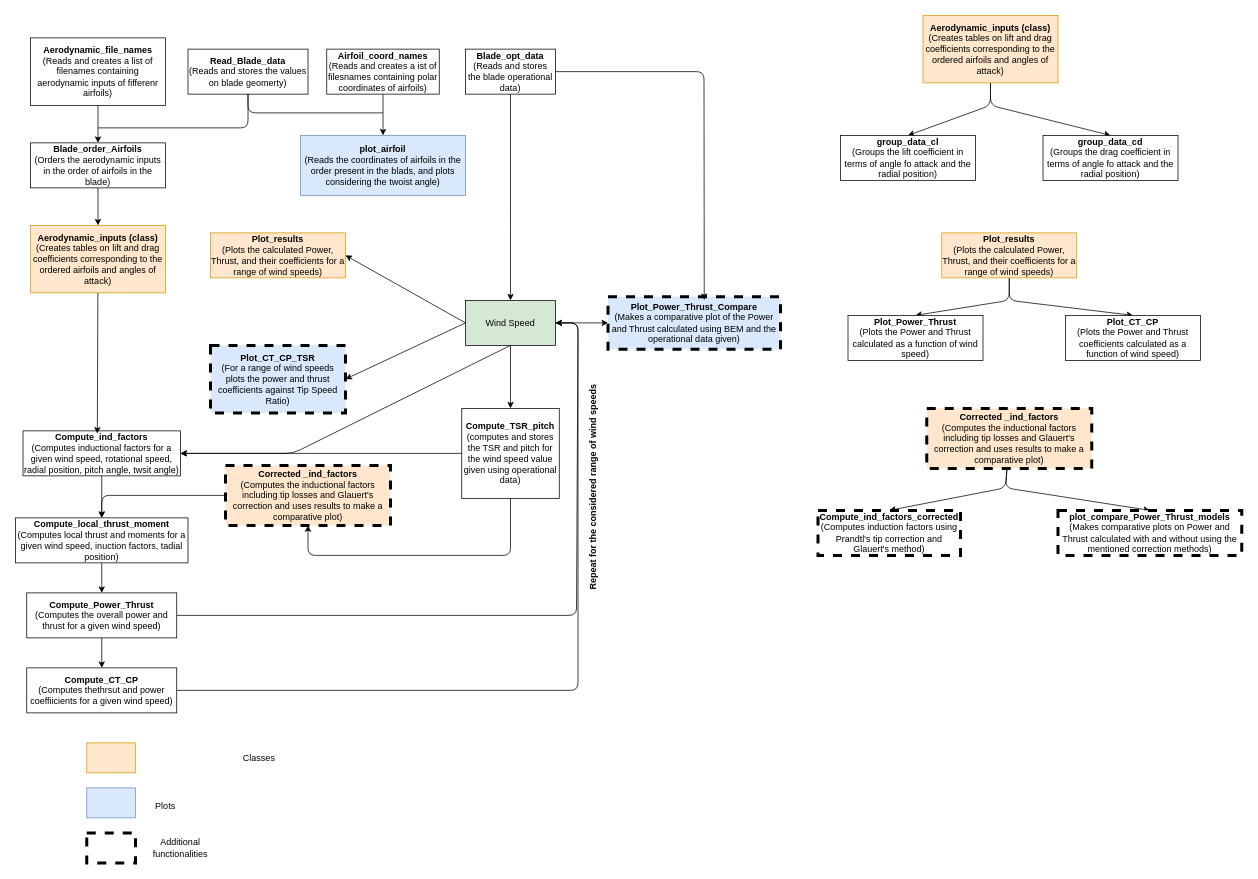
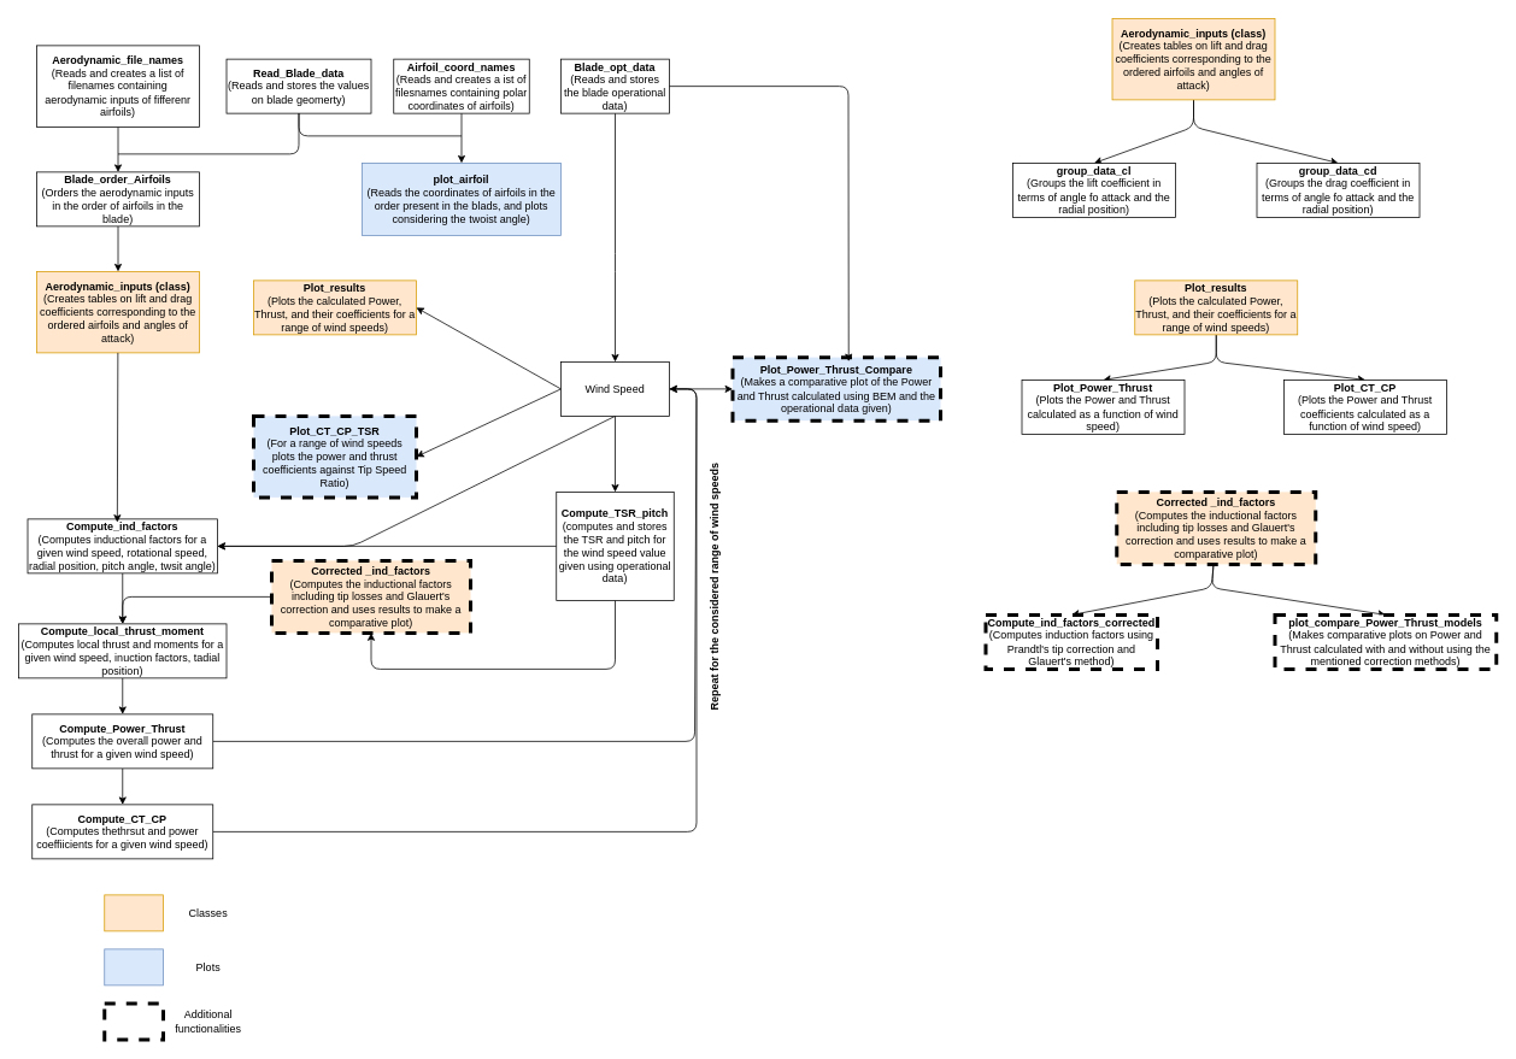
  <mxCell id="0" />
  <mxCell id="1" parent="0" />
  <mxCell id="2" style="edgeStyle=none;html=1;exitX=0.5;exitY=1;exitDx=0;exitDy=0;" parent="1" source="3" target="6" edge="1"><mxGeometry relative="1" as="geometry" /></mxCell>
  <mxCell id="3" value="&lt;b&gt;Aerodynamic_file_names&lt;/b&gt;&lt;div&gt;(Reads and creates a list of filenames containing aerodynamic inputs of fifferenr airfoils)&lt;/div&gt;" style="rounded=0;whiteSpace=wrap;html=1;" parent="1" vertex="1"><mxGeometry x="40" y="50" width="180" height="90" as="geometry" /></mxCell>
  <mxCell id="4" value="&lt;b&gt;Read_Blade_data&lt;/b&gt;&lt;br&gt;(Reads and stores the values on blade geomerty)" style="rounded=0;whiteSpace=wrap;html=1;" parent="1" vertex="1"><mxGeometry x="250" y="65" width="160" height="60" as="geometry" /></mxCell>
  <mxCell id="5" style="edgeStyle=none;html=1;exitX=0.5;exitY=1;exitDx=0;exitDy=0;" parent="1" source="6" target="7" edge="1"><mxGeometry relative="1" as="geometry" /></mxCell>
  <mxCell id="6" value="&lt;b&gt;Blade_order_Airfoils&lt;br&gt;&lt;/b&gt;(Orders the aerodynamic inputs in the order of airfoils in the blade)" style="rounded=0;whiteSpace=wrap;html=1;" parent="1" vertex="1"><mxGeometry x="40" y="190" width="180" height="60" as="geometry" /></mxCell>
  <mxCell id="7" value="&lt;b&gt;Aerodynamic_inputs (class)&lt;/b&gt;&lt;div&gt;(Creates tables on lift and drag coefficients corresponding to the ordered airfoils and angles of attack)&lt;/div&gt;" style="rounded=0;whiteSpace=wrap;html=1;fillColor=#ffe6cc;strokeColor=#d79b00;" parent="1" vertex="1"><mxGeometry x="40" y="300" width="180" height="90" as="geometry" /></mxCell>
  <mxCell id="8" style="edgeStyle=none;html=1;exitX=0.5;exitY=1;exitDx=0;exitDy=0;entryX=0.5;entryY=0;entryDx=0;entryDy=0;" parent="1" source="9" target="10" edge="1"><mxGeometry relative="1" as="geometry" /></mxCell>
  <mxCell id="9" value="&lt;b&gt;Airfoil_coord_names&lt;/b&gt;&lt;div&gt;(Reads and creates a ist of filesnames containing polar coordinates of airfoils)&lt;/div&gt;" style="rounded=0;whiteSpace=wrap;html=1;" parent="1" vertex="1"><mxGeometry x="435" y="65" width="150" height="60" as="geometry" /></mxCell>
  <mxCell id="10" value="&lt;b&gt;plot_airfoil&lt;/b&gt;&lt;div&gt;(Reads the coordinates of airfoils in the order present in the blads, and plots considering the twoist angle)&lt;/div&gt;" style="rounded=0;whiteSpace=wrap;html=1;fillColor=#dae8fc;strokeColor=#6c8ebf;" parent="1" vertex="1"><mxGeometry x="400" y="180" width="220" height="80" as="geometry" /></mxCell>
  <mxCell id="11" style="edgeStyle=none;html=1;exitX=0.5;exitY=1;exitDx=0;exitDy=0;entryX=0.5;entryY=0;entryDx=0;entryDy=0;" parent="1" source="31" target="16" edge="1"><mxGeometry relative="1" as="geometry" /></mxCell>
  <mxCell id="12" style="edgeStyle=none;html=1;entryX=0.5;entryY=0;entryDx=0;entryDy=0;" parent="1" source="13" target="31" edge="1"><mxGeometry relative="1" as="geometry"><Array as="points"><mxPoint x="680" y="290" /></Array></mxGeometry></mxCell>
  <mxCell id="13" value="&lt;b&gt;Blade_opt_data&lt;/b&gt;&lt;div&gt;(Reads and stores the blade operational data)&lt;/div&gt;" style="rounded=0;whiteSpace=wrap;html=1;" parent="1" vertex="1"><mxGeometry x="620" y="65" width="120" height="60" as="geometry" /></mxCell>
  <mxCell id="14" style="edgeStyle=none;html=1;entryX=1;entryY=0.5;entryDx=0;entryDy=0;" parent="1" source="16" target="18" edge="1"><mxGeometry relative="1" as="geometry" /></mxCell>
  <mxCell id="15" style="edgeStyle=none;html=1;exitX=0.5;exitY=1;exitDx=0;exitDy=0;entryX=0.5;entryY=1;entryDx=0;entryDy=0;" parent="1" source="16" target="39" edge="1"><mxGeometry relative="1" as="geometry"><Array as="points"><mxPoint x="680" y="740" /><mxPoint x="410" y="740" /></Array></mxGeometry></mxCell>
  <mxCell id="16" value="&lt;b&gt;Compute_TSR_pitch&lt;/b&gt;&lt;div&gt;(computes and stores the TSR and pitch for the wind speed value given using operational data)&lt;/div&gt;" style="rounded=0;whiteSpace=wrap;html=1;" parent="1" vertex="1"><mxGeometry x="615" y="544" width="130" height="120" as="geometry" /></mxCell>
  <mxCell id="17" value="" style="edgeStyle=none;html=1;" parent="1" source="18" target="20" edge="1"><mxGeometry relative="1" as="geometry" /></mxCell>
  <mxCell id="18" value="&lt;b&gt;Compute_ind_factors&lt;/b&gt;&lt;div&gt;(Computes inductional factors for a given wind speed, rotational speed, radial position, pitch angle, twsit angle)&lt;/div&gt;" style="rounded=0;whiteSpace=wrap;html=1;" parent="1" vertex="1"><mxGeometry x="30" y="574" width="210" height="60" as="geometry" /></mxCell>
  <mxCell id="19" value="" style="edgeStyle=none;html=1;" parent="1" source="20" target="23" edge="1"><mxGeometry relative="1" as="geometry" /></mxCell>
  <mxCell id="20" value="&lt;b&gt;Compute_local_thrust_moment&lt;/b&gt;&lt;div&gt;(Computes local thrust and moments for a given wind speed, inuction factors, tadial position)&lt;/div&gt;" style="rounded=0;whiteSpace=wrap;html=1;" parent="1" vertex="1"><mxGeometry x="20" y="690" width="230" height="60" as="geometry" /></mxCell>
  <mxCell id="21" style="edgeStyle=none;html=1;exitX=1;exitY=0.5;exitDx=0;exitDy=0;entryX=1;entryY=0.5;entryDx=0;entryDy=0;" parent="1" source="23" target="31" edge="1"><mxGeometry relative="1" as="geometry"><mxPoint x="827.5" y="410" as="targetPoint" /><mxPoint x="322.5" y="800" as="sourcePoint" /><Array as="points"><mxPoint x="768" y="820" /><mxPoint x="770" y="430" /></Array></mxGeometry></mxCell>
  <mxCell id="22" style="edgeStyle=none;html=1;exitX=0.5;exitY=1;exitDx=0;exitDy=0;" parent="1" source="23" target="35" edge="1"><mxGeometry relative="1" as="geometry" /></mxCell>
  <mxCell id="23" value="&lt;b&gt;Compute_Power_Thrust&lt;/b&gt;&lt;br&gt;(Computes the overall power and thrust for a given wind speed)" style="rounded=0;whiteSpace=wrap;html=1;" parent="1" vertex="1"><mxGeometry x="35" y="790" width="200" height="60" as="geometry" /></mxCell>
  <mxCell id="24" value="Plot_results&lt;div&gt;&lt;span style=&quot;font-weight: normal;&quot;&gt;(Plots the calculated Power, Thrust, and their coefficients for a range of wind speeds)&lt;/span&gt;&lt;/div&gt;" style="rounded=0;whiteSpace=wrap;html=1;fontStyle=1;fillColor=#ffe6cc;strokeColor=#d79b00;" parent="1" vertex="1"><mxGeometry x="280" y="310" width="180" height="60" as="geometry" /></mxCell>
  <mxCell id="25" value="" style="endArrow=none;html=1;entryX=0.5;entryY=1;entryDx=0;entryDy=0;" parent="1" target="4" edge="1"><mxGeometry width="50" height="50" relative="1" as="geometry"><mxPoint x="130" y="170" as="sourcePoint" /><mxPoint x="375" y="125" as="targetPoint" /><Array as="points"><mxPoint x="330" y="170" /></Array></mxGeometry></mxCell>
  <mxCell id="26" value="" style="endArrow=none;html=1;exitX=0.5;exitY=1;exitDx=0;exitDy=0;" parent="1" source="4" edge="1"><mxGeometry width="50" height="50" relative="1" as="geometry"><mxPoint x="470" y="180" as="sourcePoint" /><mxPoint x="510" y="150" as="targetPoint" /><Array as="points"><mxPoint x="330" y="150" /></Array></mxGeometry></mxCell>
  <mxCell id="27" style="edgeStyle=none;html=1;entryX=1;entryY=0.5;entryDx=0;entryDy=0;" parent="1" target="18" edge="1"><mxGeometry relative="1" as="geometry"><mxPoint x="680" y="460" as="sourcePoint" /><Array as="points"><mxPoint x="390" y="604" /></Array></mxGeometry></mxCell>
  <mxCell id="28" style="edgeStyle=none;html=1;exitX=0;exitY=0.5;exitDx=0;exitDy=0;entryX=1;entryY=0.5;entryDx=0;entryDy=0;" parent="1" source="31" target="24" edge="1"><mxGeometry relative="1" as="geometry" /></mxCell>
  <mxCell id="29" style="edgeStyle=none;html=1;exitX=0;exitY=0.5;exitDx=0;exitDy=0;entryX=1;entryY=0.5;entryDx=0;entryDy=0;" parent="1" source="31" target="33" edge="1"><mxGeometry relative="1" as="geometry" /></mxCell>
  <mxCell id="30" style="edgeStyle=none;html=1;exitX=1;exitY=0.5;exitDx=0;exitDy=0;entryX=0;entryY=0.5;entryDx=0;entryDy=0;" parent="1" source="31" target="37" edge="1"><mxGeometry relative="1" as="geometry" /></mxCell>
- <mxCell id="31" value="Wind Speed" style="rounded=0;whiteSpace=wrap;html=1;fillColor=#d5e8d4;" parent="1" vertex="1"><mxGeometry x="620" y="400" width="120" height="60" as="geometry" /></mxCell>
+ <mxCell id="31" value="Wind Speed" style="rounded=0;whiteSpace=wrap;html=1;" parent="1" vertex="1"><mxGeometry x="620" y="400" width="120" height="60" as="geometry" /></mxCell>
  <mxCell id="32" style="edgeStyle=none;html=1;entryX=0.472;entryY=0.059;entryDx=0;entryDy=0;entryPerimeter=0;" parent="1" source="7" target="18" edge="1"><mxGeometry relative="1" as="geometry" /></mxCell>
  <mxCell id="33" value="Plot_CT_CP_TSR&lt;div&gt;&lt;span style=&quot;font-weight: normal;&quot;&gt;(For a range of wind speeds plots the power and thrust coefficients against Tip Speed Ratio)&lt;/span&gt;&lt;/div&gt;" style="rounded=0;whiteSpace=wrap;html=1;fontStyle=1;fillColor=#dae8fc;strokeColor=light-dark(#000000,#5C79A3);dashed=1;strokeWidth=4;" parent="1" vertex="1"><mxGeometry x="280" y="460" width="180" height="90" as="geometry" /></mxCell>
  <mxCell id="34" style="edgeStyle=none;html=1;entryX=1;entryY=0.5;entryDx=0;entryDy=0;" parent="1" source="35" target="31" edge="1"><mxGeometry relative="1" as="geometry"><Array as="points"><mxPoint x="770" y="920" /><mxPoint x="770" y="430" /></Array></mxGeometry></mxCell>
  <mxCell id="35" value="&lt;b&gt;Compute_CT_CP&lt;br&gt;&lt;/b&gt;(Computes thethrsut and power coeffiicients for a given wind speed)" style="rounded=0;whiteSpace=wrap;html=1;" parent="1" vertex="1"><mxGeometry x="35" y="890" width="200" height="60" as="geometry" /></mxCell>
  <mxCell id="36" value="Repeat for the considered range of wind speeds" style="text;html=1;align=center;verticalAlign=middle;whiteSpace=wrap;rounded=0;fontStyle=1;rotation=-90;" parent="1" vertex="1"><mxGeometry x="630" y="634" width="320" height="30" as="geometry" /></mxCell>
  <mxCell id="37" value="&lt;b&gt;Plot_Power_Thrust_Compare&lt;/b&gt;&lt;div&gt;(Makes a comparative plot of the Power and Thrust calculated using BEM and the operational data given)&lt;/div&gt;" style="rounded=0;whiteSpace=wrap;html=1;fillColor=#dae8fc;strokeColor=light-dark(#000000, #5c79a3);dashed=1;strokeWidth=4;" parent="1" vertex="1"><mxGeometry x="810" y="395" width="230" height="70" as="geometry" /></mxCell>
  <mxCell id="38" style="edgeStyle=none;html=1;exitX=0;exitY=0.5;exitDx=0;exitDy=0;entryX=0.5;entryY=0;entryDx=0;entryDy=0;" parent="1" source="39" target="20" edge="1"><mxGeometry relative="1" as="geometry"><Array as="points"><mxPoint x="135" y="660" /></Array></mxGeometry></mxCell>
  <mxCell id="39" value="&lt;b&gt;Corrected _ind_factors&lt;/b&gt;&lt;div&gt;(Computes the inductional factors including tip losses and Glauert's correction and uses results to make a comparative plot)&lt;/div&gt;" style="rounded=0;whiteSpace=wrap;html=1;fillColor=#ffe6cc;strokeColor=light-dark(#000000, #996500);gradientColor=none;gradientDirection=radial;shadow=0;dashed=1;strokeWidth=4;" parent="1" vertex="1"><mxGeometry x="300" y="620" width="220" height="80" as="geometry" /></mxCell>
  <mxCell id="40" style="edgeStyle=none;html=1;entryX=0.558;entryY=0.065;entryDx=0;entryDy=0;entryPerimeter=0;" parent="1" source="13" target="37" edge="1"><mxGeometry relative="1" as="geometry"><Array as="points"><mxPoint x="938" y="95" /></Array></mxGeometry></mxCell>
  <mxCell id="41" value="" style="rounded=0;whiteSpace=wrap;html=1;fillColor=#ffe6cc;strokeColor=#d79b00;" parent="1" vertex="1"><mxGeometry x="115" y="990" width="65" height="40" as="geometry" /></mxCell>
  <mxCell id="42" value="" style="rounded=0;whiteSpace=wrap;html=1;fillColor=#dae8fc;strokeColor=#6c8ebf;" parent="1" vertex="1"><mxGeometry x="115" y="1050" width="65" height="40" as="geometry" /></mxCell>
  <mxCell id="43" value="" style="rounded=0;whiteSpace=wrap;html=1;dashed=1;strokeWidth=4;" parent="1" vertex="1"><mxGeometry x="115" y="1110" width="65" height="40" as="geometry" /></mxCell>
- <mxCell id="44" value="Classes" style="text;html=1;align=center;verticalAlign=middle;whiteSpace=wrap;rounded=0;" parent="1" vertex="1"><mxGeometry x="315" y="995" width="60" height="30" as="geometry" /></mxCell>
- <mxCell id="45" value="Plots" style="text;html=1;align=center;verticalAlign=middle;whiteSpace=wrap;rounded=0;" parent="1" vertex="1"><mxGeometry x="190" y="1060" width="60" height="30" as="geometry" /></mxCell>
- <mxCell id="46" value="Additional functionalities" style="text;html=1;align=center;verticalAlign=middle;whiteSpace=wrap;rounded=0;" parent="1" vertex="1"><mxGeometry x="200" y="1115" width="80" height="30" as="geometry" /></mxCell>
+ <mxCell id="44" value="Classes" style="text;html=1;align=center;verticalAlign=middle;whiteSpace=wrap;rounded=0;" parent="1" vertex="1"><mxGeometry x="200" y="995" width="60" height="30" as="geometry" /></mxCell>
+ <mxCell id="45" value="Plots" style="text;html=1;align=center;verticalAlign=middle;whiteSpace=wrap;rounded=0;" parent="1" vertex="1"><mxGeometry x="200" y="1055" width="60" height="30" as="geometry" /></mxCell>
+ <mxCell id="46" value="Additional functionalities" style="text;html=1;align=center;verticalAlign=middle;whiteSpace=wrap;rounded=0;" parent="1" vertex="1"><mxGeometry x="190" y="1115" width="80" height="30" as="geometry" /></mxCell>
  <mxCell id="47" style="edgeStyle=none;html=1;entryX=0.5;entryY=0;entryDx=0;entryDy=0;" parent="1" source="49" target="50" edge="1"><mxGeometry relative="1" as="geometry"><Array as="points"><mxPoint x="1320" y="140" /></Array></mxGeometry></mxCell>
  <mxCell id="48" style="edgeStyle=none;html=1;exitX=0.5;exitY=1;exitDx=0;exitDy=0;entryX=0.5;entryY=0;entryDx=0;entryDy=0;" parent="1" source="49" target="51" edge="1"><mxGeometry relative="1" as="geometry"><Array as="points"><mxPoint x="1320" y="140" /></Array></mxGeometry></mxCell>
  <mxCell id="49" value="&lt;b&gt;Aerodynamic_inputs (class)&lt;/b&gt;&lt;div&gt;(Creates tables on lift and drag coefficients corresponding to the ordered airfoils and angles of attack)&lt;/div&gt;" style="rounded=0;whiteSpace=wrap;html=1;fillColor=#ffe6cc;strokeColor=#d79b00;" parent="1" vertex="1"><mxGeometry x="1230" y="20" width="180" height="90" as="geometry" /></mxCell>
  <mxCell id="50" value="&lt;b&gt;group_data_cl&lt;/b&gt;&lt;div&gt;(Groups the lift coefficient in terms of angle fo attack and the radial position)&lt;/div&gt;" style="rounded=0;whiteSpace=wrap;html=1;" parent="1" vertex="1"><mxGeometry x="1120" y="180" width="180" height="60" as="geometry" /></mxCell>
  <mxCell id="51" value="&lt;b&gt;group_data_cd&lt;/b&gt;&lt;div&gt;(Groups the drag coefficient in terms of angle fo attack and the radial position)&lt;/div&gt;" style="rounded=0;whiteSpace=wrap;html=1;" parent="1" vertex="1"><mxGeometry x="1390" y="180" width="180" height="60" as="geometry" /></mxCell>
  <mxCell id="52" style="edgeStyle=none;html=1;entryX=0.5;entryY=0;entryDx=0;entryDy=0;" parent="1" source="54" target="55" edge="1"><mxGeometry relative="1" as="geometry"><Array as="points"><mxPoint x="1345" y="400" /></Array></mxGeometry></mxCell>
  <mxCell id="53" style="edgeStyle=none;html=1;entryX=0.5;entryY=0;entryDx=0;entryDy=0;" parent="1" source="54" target="56" edge="1"><mxGeometry relative="1" as="geometry"><Array as="points"><mxPoint x="1345" y="400" /></Array></mxGeometry></mxCell>
  <mxCell id="54" value="Plot_results&lt;div&gt;&lt;span style=&quot;font-weight: normal;&quot;&gt;(Plots the calculated Power, Thrust, and their coefficients for a range of wind speeds)&lt;/span&gt;&lt;/div&gt;" style="rounded=0;whiteSpace=wrap;html=1;fontStyle=1;fillColor=#ffe6cc;strokeColor=#d79b00;" parent="1" vertex="1"><mxGeometry x="1255" y="310" width="180" height="60" as="geometry" /></mxCell>
  <mxCell id="55" value="&lt;b&gt;Plot_Power_Thrust&lt;/b&gt;&lt;br&gt;&lt;div&gt;(Plots the Power and Thrust calculated as a function of wind speed)&lt;/div&gt;" style="rounded=0;whiteSpace=wrap;html=1;" parent="1" vertex="1"><mxGeometry x="1130" y="420" width="180" height="60" as="geometry" /></mxCell>
  <mxCell id="56" value="&lt;b&gt;Plot_CT_CP&lt;/b&gt;&lt;br&gt;&lt;div&gt;(Plots the Power and Thrust coefficients calculated as a function of wind speed)&lt;/div&gt;" style="rounded=0;whiteSpace=wrap;html=1;" parent="1" vertex="1"><mxGeometry x="1420" y="420" width="180" height="60" as="geometry" /></mxCell>
  <mxCell id="57" style="edgeStyle=none;html=1;entryX=0.5;entryY=0;entryDx=0;entryDy=0;" parent="1" source="59" target="60" edge="1"><mxGeometry relative="1" as="geometry"><Array as="points"><mxPoint x="1340" y="650" /></Array></mxGeometry></mxCell>
  <mxCell id="58" style="edgeStyle=none;html=1;entryX=0.5;entryY=0;entryDx=0;entryDy=0;" parent="1" source="59" target="61" edge="1"><mxGeometry relative="1" as="geometry"><Array as="points"><mxPoint x="1340" y="650" /></Array></mxGeometry></mxCell>
  <mxCell id="59" value="&lt;b&gt;Corrected _ind_factors&lt;/b&gt;&lt;div&gt;(Computes the inductional factors including tip losses and Glauert's correction and uses results to make a comparative plot)&lt;/div&gt;" style="rounded=0;whiteSpace=wrap;html=1;fillColor=#ffe6cc;strokeColor=light-dark(#000000, #996500);gradientColor=none;gradientDirection=radial;shadow=0;dashed=1;strokeWidth=4;" parent="1" vertex="1"><mxGeometry x="1235" y="544" width="220" height="80" as="geometry" /></mxCell>
  <mxCell id="60" value="&lt;b&gt;Compute_ind_factors_corrected&lt;/b&gt;&lt;br&gt;&lt;div&gt;(Computes induction factors using Prandtl's tip correction and Glauert's method)&lt;/div&gt;" style="rounded=0;whiteSpace=wrap;html=1;dashed=1;strokeWidth=4;" parent="1" vertex="1"><mxGeometry x="1090" y="680" width="190" height="60" as="geometry" /></mxCell>
  <mxCell id="61" value="&lt;b&gt;plot_compare_Power_Thrust_models&lt;/b&gt;&lt;br&gt;&lt;div&gt;(Makes comparative plots on Power and Thrust calculated with and without using the mentioned correction methods)&lt;/div&gt;" style="rounded=0;whiteSpace=wrap;html=1;dashed=1;strokeWidth=4;" parent="1" vertex="1"><mxGeometry x="1410" y="680" width="245" height="60" as="geometry" /></mxCell>
